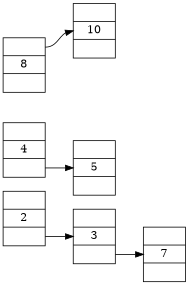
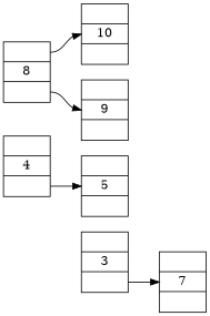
  digraph {
    rankdir=LR
    node [shape=record]
    edge [headport=f1 tailport=f2]
-   n1 [label="<f0> |<f1> 2|<f2> "]
    n2 [label="<f0> |<f1> 3|<f2> "]
    n3 [label="<f0> |<f1> 4|<f2> "]
    n4 [label="<f0> |<f1> 5|<f2> "]
    n5 [label="<f0> |<f1> 7|<f2> "]
    n6 [label="<f0> |<f1> 8|<f2> "]
    n7 [label="<f0> |<f1> 10|<f2> "]
-   n1 -> n2
+   n8 [label="<f0> |<f1> 9|<f2> "]
    n2 -> n5
    n3 -> n4
    n6 -> n7 [tailport=f0]
+   n6 -> n8
  }
